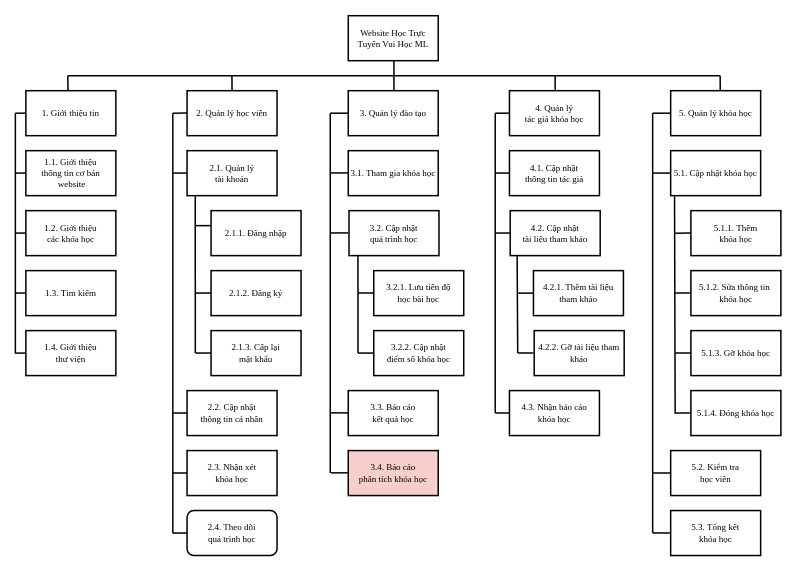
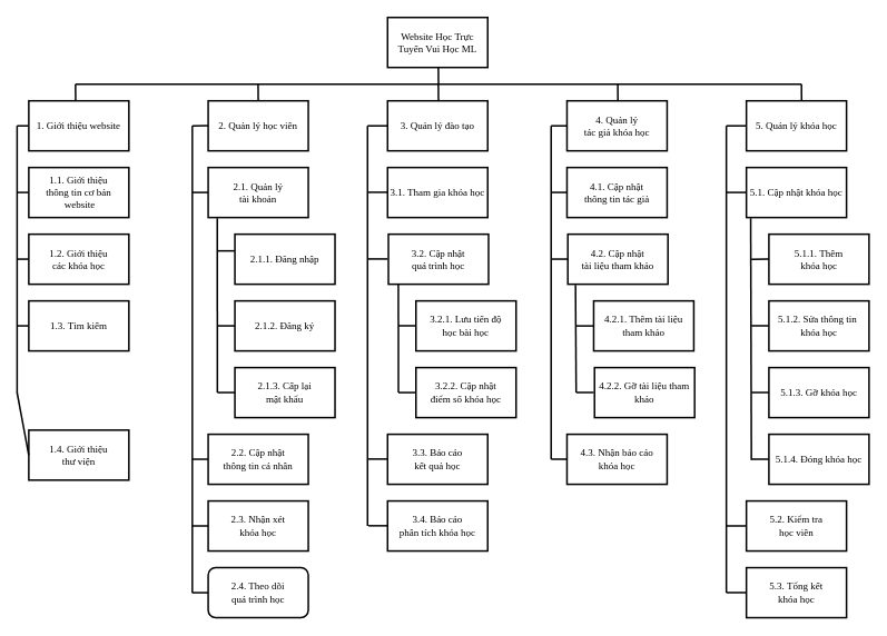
  <mxCell id="0" />
  <mxCell id="1" parent="0" />
  <mxCell id="2" value="Website Học Trực Tuyến Vui Học ML" style="rounded=0;whiteSpace=wrap;html=1;strokeWidth=2;fontFamily=Times New Roman;" vertex="1" parent="1"><mxGeometry x="464" y="20" width="120" height="60" as="geometry" /></mxCell>
- <mxCell id="3" value="1. Giới thiệu tin" style="rounded=0;whiteSpace=wrap;html=1;strokeWidth=2;fontFamily=Times New Roman;" vertex="1" parent="1"><mxGeometry x="34" y="120" width="120" height="60" as="geometry" /></mxCell>
+ <mxCell id="3" value="1. Giới thiệu website" style="rounded=0;whiteSpace=wrap;html=1;strokeWidth=2;fontFamily=Times New Roman;" vertex="1" parent="1"><mxGeometry x="34" y="120" width="120" height="60" as="geometry" /></mxCell>
  <mxCell id="4" value="2. Quản lý học viên" style="rounded=0;whiteSpace=wrap;html=1;strokeWidth=2;fontFamily=Times New Roman;" vertex="1" parent="1"><mxGeometry x="249" y="120" width="120" height="60" as="geometry" /></mxCell>
  <mxCell id="5" value="3. Quản lý đào tạo" style="rounded=0;whiteSpace=wrap;html=1;strokeWidth=2;fontFamily=Times New Roman;" vertex="1" parent="1"><mxGeometry x="464" y="120" width="120" height="60" as="geometry" /></mxCell>
  <mxCell id="6" value="4. Quản lý&lt;br&gt;tác giả khóa học" style="rounded=0;whiteSpace=wrap;html=1;strokeWidth=2;fontFamily=Times New Roman;" vertex="1" parent="1"><mxGeometry x="679" y="120" width="120" height="60" as="geometry" /></mxCell>
  <mxCell id="7" value="5. Quản lý khóa học" style="rounded=0;whiteSpace=wrap;html=1;strokeWidth=2;fontFamily=Times New Roman;" vertex="1" parent="1"><mxGeometry x="894" y="120" width="120" height="60" as="geometry" /></mxCell>
  <mxCell id="8" value="1.1. Giới thiệu &lt;br&gt;thông tin cơ bản&lt;br&gt;&amp;nbsp;website" style="rounded=0;whiteSpace=wrap;html=1;strokeWidth=2;fontFamily=Times New Roman;" vertex="1" parent="1"><mxGeometry x="34" y="200" width="120" height="60" as="geometry" /></mxCell>
  <mxCell id="9" value="1.2. Giới thiệu &lt;br&gt;các khóa học" style="rounded=0;whiteSpace=wrap;html=1;strokeWidth=2;fontFamily=Times New Roman;" vertex="1" parent="1"><mxGeometry x="34" y="280" width="120" height="60" as="geometry" /></mxCell>
  <mxCell id="10" value="1.3. Tìm kiếm" style="rounded=0;whiteSpace=wrap;html=1;strokeWidth=2;fontFamily=Times New Roman;" vertex="1" parent="1"><mxGeometry x="34" y="360" width="120" height="60" as="geometry" /></mxCell>
- <mxCell id="11" value="1.4. Giới thiệu &lt;br&gt;thư viện" style="rounded=0;whiteSpace=wrap;html=1;strokeWidth=2;fontFamily=Times New Roman;" vertex="1" parent="1"><mxGeometry x="34" y="440" width="120" height="60" as="geometry" /></mxCell>
+ <mxCell id="11" value="1.4. Giới thiệu &lt;br&gt;thư viện" style="rounded=0;whiteSpace=wrap;html=1;strokeWidth=2;fontFamily=Times New Roman;" vertex="1" parent="1"><mxGeometry x="34" y="515" width="120" height="60" as="geometry" /></mxCell>
  <mxCell id="12" value="2.1. Quản lý &lt;br&gt;tài khoản" style="rounded=0;whiteSpace=wrap;html=1;strokeWidth=2;fontFamily=Times New Roman;" vertex="1" parent="1"><mxGeometry x="249" y="200" width="120" height="60" as="geometry" /></mxCell>
  <mxCell id="13" value="2.1.1. Đăng nhập" style="rounded=0;whiteSpace=wrap;html=1;strokeWidth=2;fontFamily=Times New Roman;" vertex="1" parent="1"><mxGeometry x="281" y="280" width="120" height="60" as="geometry" /></mxCell>
  <mxCell id="14" value="2.1.2. Đăng ký" style="rounded=0;whiteSpace=wrap;html=1;strokeWidth=2;fontFamily=Times New Roman;" vertex="1" parent="1"><mxGeometry x="281" y="360" width="120" height="60" as="geometry" /></mxCell>
  <mxCell id="15" value="2.1.3. Cấp lại &lt;br&gt;mật khẩu" style="rounded=0;whiteSpace=wrap;html=1;strokeWidth=2;fontFamily=Times New Roman;" vertex="1" parent="1"><mxGeometry x="281" y="440" width="120" height="60" as="geometry" /></mxCell>
  <mxCell id="16" value="2.2. Cập nhật &lt;br&gt;thông tin cá nhân" style="rounded=0;whiteSpace=wrap;html=1;strokeWidth=2;fontFamily=Times New Roman;" vertex="1" parent="1"><mxGeometry x="249" y="520" width="120" height="60" as="geometry" /></mxCell>
  <mxCell id="17" value="2.3. Nhận xét &lt;br&gt;khóa học" style="rounded=0;whiteSpace=wrap;html=1;strokeWidth=2;fontFamily=Times New Roman;" vertex="1" parent="1"><mxGeometry x="249" y="600" width="120" height="60" as="geometry" /></mxCell>
  <mxCell id="18" value="2.4. Theo dõi &lt;br&gt;quá trình học" style="whiteSpace=wrap;html=1;strokeWidth=2;fontFamily=Times New Roman;rounded=1;" vertex="1" parent="1"><mxGeometry x="249" y="680" width="120" height="60" as="geometry" /></mxCell>
  <mxCell id="19" value="3.2. Cập nhật &lt;br&gt;quá trình học" style="rounded=0;whiteSpace=wrap;html=1;strokeWidth=2;fontFamily=Times New Roman;" vertex="1" parent="1"><mxGeometry x="465" y="280" width="120" height="60" as="geometry" /></mxCell>
  <mxCell id="20" value="3.1. Tham gia khóa học" style="rounded=0;whiteSpace=wrap;html=1;strokeWidth=2;fontFamily=Times New Roman;" vertex="1" parent="1"><mxGeometry x="464" y="200" width="120" height="60" as="geometry" /></mxCell>
  <mxCell id="21" value="3.2.1. Lưu tiến độ &lt;br&gt;học bài học" style="rounded=0;whiteSpace=wrap;html=1;strokeWidth=2;fontFamily=Times New Roman;" vertex="1" parent="1"><mxGeometry x="498" y="360" width="120" height="60" as="geometry" /></mxCell>
  <mxCell id="22" value="3.2.2. Cập nhật &lt;br&gt;điểm số khóa học" style="rounded=0;whiteSpace=wrap;html=1;strokeWidth=2;fontFamily=Times New Roman;" vertex="1" parent="1"><mxGeometry x="498" y="440" width="120" height="60" as="geometry" /></mxCell>
  <mxCell id="23" value="4.2. Cập nhật &lt;br&gt;tài liệu tham khảo" style="rounded=0;whiteSpace=wrap;html=1;strokeWidth=2;fontFamily=Times New Roman;" vertex="1" parent="1"><mxGeometry x="680" y="280" width="120" height="60" as="geometry" /></mxCell>
  <mxCell id="24" value="4.1. Cập nhật &lt;br&gt;thông tin tác giả" style="rounded=0;whiteSpace=wrap;html=1;strokeWidth=2;fontFamily=Times New Roman;" vertex="1" parent="1"><mxGeometry x="679" y="200" width="120" height="60" as="geometry" /></mxCell>
  <mxCell id="25" value="4.2.1. Thêm tài liệu tham khảo" style="rounded=0;whiteSpace=wrap;html=1;strokeWidth=2;fontFamily=Times New Roman;" vertex="1" parent="1"><mxGeometry x="711" y="360" width="120" height="60" as="geometry" /></mxCell>
  <mxCell id="26" value="3.3. Báo cáo &lt;br&gt;kết quả&amp;nbsp;học" style="rounded=0;whiteSpace=wrap;html=1;strokeWidth=2;fontFamily=Times New Roman;" vertex="1" parent="1"><mxGeometry x="464" y="520" width="120" height="60" as="geometry" /></mxCell>
- <mxCell id="27" value="3.4. Báo cáo &lt;br&gt;phân tích khóa học" style="rounded=0;whiteSpace=wrap;html=1;strokeWidth=2;fontFamily=Times New Roman;fillColor=#f8cecc;" vertex="1" parent="1"><mxGeometry x="464" y="600" width="120" height="60" as="geometry" /></mxCell>
+ <mxCell id="27" value="3.4. Báo cáo &lt;br&gt;phân tích khóa học" style="rounded=0;whiteSpace=wrap;html=1;strokeWidth=2;fontFamily=Times New Roman;" vertex="1" parent="1"><mxGeometry x="464" y="600" width="120" height="60" as="geometry" /></mxCell>
  <mxCell id="28" value="4.3. Nhận báo cáo&lt;br&gt;khóa học" style="rounded=0;whiteSpace=wrap;html=1;strokeWidth=2;fontFamily=Times New Roman;" vertex="1" parent="1"><mxGeometry x="679" y="520" width="120" height="60" as="geometry" /></mxCell>
  <mxCell id="29" value="4.2.2. Gỡ tài liệu tham khảo" style="rounded=0;whiteSpace=wrap;html=1;strokeWidth=2;fontFamily=Times New Roman;" vertex="1" parent="1"><mxGeometry x="712" y="440" width="120" height="60" as="geometry" /></mxCell>
  <mxCell id="30" value="5.1. Cập nhật khóa học" style="rounded=0;whiteSpace=wrap;html=1;strokeWidth=2;fontFamily=Times New Roman;" vertex="1" parent="1"><mxGeometry x="894" y="200" width="120" height="60" as="geometry" /></mxCell>
  <mxCell id="31" value="5.1.2. Sửa thông tin&amp;nbsp;&lt;br&gt;khóa học" style="rounded=0;whiteSpace=wrap;html=1;strokeWidth=2;fontFamily=Times New Roman;" vertex="1" parent="1"><mxGeometry x="921" y="360" width="120" height="60" as="geometry" /></mxCell>
  <mxCell id="32" value="5.1.1. Thêm &lt;br&gt;khóa học" style="rounded=0;whiteSpace=wrap;html=1;strokeWidth=2;fontFamily=Times New Roman;" vertex="1" parent="1"><mxGeometry x="921" y="280" width="120" height="60" as="geometry" /></mxCell>
  <mxCell id="33" value="5.1.3. Gỡ khóa học" style="rounded=0;whiteSpace=wrap;html=1;strokeWidth=2;fontFamily=Times New Roman;" vertex="1" parent="1"><mxGeometry x="921" y="440" width="120" height="60" as="geometry" /></mxCell>
  <mxCell id="34" value="5.1.4. Đóng khóa học" style="rounded=0;whiteSpace=wrap;html=1;strokeWidth=2;fontFamily=Times New Roman;" vertex="1" parent="1"><mxGeometry x="921" y="520" width="120" height="60" as="geometry" /></mxCell>
  <mxCell id="35" value="5.2. Kiểm tra &lt;br&gt;học viên" style="rounded=0;whiteSpace=wrap;html=1;strokeWidth=2;fontFamily=Times New Roman;" vertex="1" parent="1"><mxGeometry x="894" y="600" width="120" height="60" as="geometry" /></mxCell>
  <mxCell id="36" value="5.3. Tổng kết &lt;br&gt;khóa học" style="rounded=0;whiteSpace=wrap;html=1;strokeWidth=2;fontFamily=Times New Roman;" vertex="1" parent="1"><mxGeometry x="894" y="680" width="120" height="60" as="geometry" /></mxCell>
  <mxCell id="37" value="" style="endArrow=none;html=1;strokeWidth=2;fontFamily=Times New Roman;" edge="1" parent="1"><mxGeometry width="50" height="50" relative="1" as="geometry"><mxPoint x="90" y="100" as="sourcePoint" /><mxPoint x="960" y="100" as="targetPoint" /></mxGeometry></mxCell>
  <mxCell id="38" value="" style="endArrow=none;html=1;exitX=0.468;exitY=-0.003;exitDx=0;exitDy=0;exitPerimeter=0;strokeWidth=2;fontFamily=Times New Roman;" edge="1" parent="1" source="3"><mxGeometry width="50" height="50" relative="1" as="geometry"><mxPoint x="210" y="180" as="sourcePoint" /><mxPoint x="90" y="100" as="targetPoint" /></mxGeometry></mxCell>
  <mxCell id="39" value="" style="endArrow=none;html=1;exitX=0.468;exitY=-0.003;exitDx=0;exitDy=0;exitPerimeter=0;strokeWidth=2;fontFamily=Times New Roman;" edge="1" parent="1"><mxGeometry width="50" height="50" relative="1" as="geometry"><mxPoint x="309.01" y="120" as="sourcePoint" /><mxPoint x="308.85" y="100.18" as="targetPoint" /></mxGeometry></mxCell>
  <mxCell id="40" value="" style="endArrow=none;html=1;exitX=0.468;exitY=-0.003;exitDx=0;exitDy=0;exitPerimeter=0;strokeWidth=2;fontFamily=Times New Roman;" edge="1" parent="1"><mxGeometry width="50" height="50" relative="1" as="geometry"><mxPoint x="525.01" y="120" as="sourcePoint" /><mxPoint x="524.85" y="100.18" as="targetPoint" /></mxGeometry></mxCell>
  <mxCell id="41" value="" style="endArrow=none;html=1;exitX=0.468;exitY=-0.003;exitDx=0;exitDy=0;exitPerimeter=0;strokeWidth=2;fontFamily=Times New Roman;" edge="1" parent="1"><mxGeometry width="50" height="50" relative="1" as="geometry"><mxPoint x="525.01" y="99.82" as="sourcePoint" /><mxPoint x="524.85" y="80" as="targetPoint" /></mxGeometry></mxCell>
  <mxCell id="42" value="" style="endArrow=none;html=1;exitX=0.468;exitY=-0.003;exitDx=0;exitDy=0;exitPerimeter=0;strokeWidth=2;fontFamily=Times New Roman;" edge="1" parent="1"><mxGeometry width="50" height="50" relative="1" as="geometry"><mxPoint x="740.01" y="120" as="sourcePoint" /><mxPoint x="739.85" y="100.18" as="targetPoint" /></mxGeometry></mxCell>
  <mxCell id="43" value="" style="endArrow=none;html=1;exitX=0.468;exitY=-0.003;exitDx=0;exitDy=0;exitPerimeter=0;strokeWidth=2;fontFamily=Times New Roman;" edge="1" parent="1"><mxGeometry width="50" height="50" relative="1" as="geometry"><mxPoint x="960.16" y="120" as="sourcePoint" /><mxPoint x="960" y="100.18" as="targetPoint" /></mxGeometry></mxCell>
  <mxCell id="44" value="" style="endArrow=none;html=1;entryX=0;entryY=0.5;entryDx=0;entryDy=0;strokeWidth=2;fontFamily=Times New Roman;" edge="1" parent="1" target="3"><mxGeometry width="50" height="50" relative="1" as="geometry"><mxPoint x="20" y="150" as="sourcePoint" /><mxPoint x="140" y="110" as="targetPoint" /></mxGeometry></mxCell>
  <mxCell id="45" value="" style="endArrow=none;html=1;strokeWidth=2;fontFamily=Times New Roman;" edge="1" parent="1"><mxGeometry width="50" height="50" relative="1" as="geometry"><mxPoint x="20" y="470.714" as="sourcePoint" /><mxPoint x="20" y="150" as="targetPoint" /></mxGeometry></mxCell>
  <mxCell id="46" value="" style="endArrow=none;html=1;exitX=0;exitY=0.5;exitDx=0;exitDy=0;strokeWidth=2;fontFamily=Times New Roman;" edge="1" parent="1" source="11"><mxGeometry width="50" height="50" relative="1" as="geometry"><mxPoint x="90" y="480" as="sourcePoint" /><mxPoint x="20" y="470" as="targetPoint" /></mxGeometry></mxCell>
  <mxCell id="47" value="" style="endArrow=none;html=1;exitX=0;exitY=0.5;exitDx=0;exitDy=0;strokeWidth=2;fontFamily=Times New Roman;" edge="1" parent="1"><mxGeometry width="50" height="50" relative="1" as="geometry"><mxPoint x="34" y="389.91" as="sourcePoint" /><mxPoint x="20" y="389.91" as="targetPoint" /></mxGeometry></mxCell>
  <mxCell id="48" value="" style="endArrow=none;html=1;exitX=0;exitY=0.5;exitDx=0;exitDy=0;strokeWidth=2;fontFamily=Times New Roman;" edge="1" parent="1"><mxGeometry width="50" height="50" relative="1" as="geometry"><mxPoint x="34" y="309.91" as="sourcePoint" /><mxPoint x="20" y="309.91" as="targetPoint" /></mxGeometry></mxCell>
  <mxCell id="49" value="" style="endArrow=none;html=1;exitX=0;exitY=0.5;exitDx=0;exitDy=0;strokeWidth=2;fontFamily=Times New Roman;" edge="1" parent="1"><mxGeometry width="50" height="50" relative="1" as="geometry"><mxPoint x="34" y="229.91" as="sourcePoint" /><mxPoint x="20" y="229.91" as="targetPoint" /></mxGeometry></mxCell>
  <mxCell id="50" value="" style="endArrow=none;html=1;exitX=0;exitY=0.5;exitDx=0;exitDy=0;strokeWidth=2;fontFamily=Times New Roman;" edge="1" parent="1"><mxGeometry width="50" height="50" relative="1" as="geometry"><mxPoint x="249" y="149.91" as="sourcePoint" /><mxPoint x="230" y="150" as="targetPoint" /></mxGeometry></mxCell>
  <mxCell id="51" value="" style="endArrow=none;html=1;strokeWidth=2;fontFamily=Times New Roman;" edge="1" parent="1"><mxGeometry width="50" height="50" relative="1" as="geometry"><mxPoint x="230" y="710.172" as="sourcePoint" /><mxPoint x="230" y="150" as="targetPoint" /></mxGeometry></mxCell>
  <mxCell id="52" value="" style="endArrow=none;html=1;entryX=0;entryY=0.5;entryDx=0;entryDy=0;strokeWidth=2;fontFamily=Times New Roman;" edge="1" parent="1" target="18"><mxGeometry width="50" height="50" relative="1" as="geometry"><mxPoint x="230" y="710" as="sourcePoint" /><mxPoint x="300" y="690" as="targetPoint" /></mxGeometry></mxCell>
  <mxCell id="53" value="" style="endArrow=none;html=1;entryX=0;entryY=0.5;entryDx=0;entryDy=0;strokeWidth=2;fontFamily=Times New Roman;" edge="1" parent="1"><mxGeometry width="50" height="50" relative="1" as="geometry"><mxPoint x="230" y="629.91" as="sourcePoint" /><mxPoint x="249" y="629.91" as="targetPoint" /></mxGeometry></mxCell>
  <mxCell id="54" value="" style="endArrow=none;html=1;entryX=0;entryY=0.5;entryDx=0;entryDy=0;strokeWidth=2;fontFamily=Times New Roman;" edge="1" parent="1"><mxGeometry width="50" height="50" relative="1" as="geometry"><mxPoint x="230" y="549.91" as="sourcePoint" /><mxPoint x="249" y="549.91" as="targetPoint" /></mxGeometry></mxCell>
  <mxCell id="55" value="" style="endArrow=none;html=1;entryX=0;entryY=0.5;entryDx=0;entryDy=0;strokeWidth=2;fontFamily=Times New Roman;" edge="1" parent="1"><mxGeometry width="50" height="50" relative="1" as="geometry"><mxPoint x="230" y="229.91" as="sourcePoint" /><mxPoint x="249" y="229.91" as="targetPoint" /></mxGeometry></mxCell>
  <mxCell id="56" value="" style="endArrow=none;html=1;entryX=0;entryY=0.5;entryDx=0;entryDy=0;strokeWidth=2;fontFamily=Times New Roman;" edge="1" parent="1"><mxGeometry width="50" height="50" relative="1" as="geometry"><mxPoint x="260" y="300" as="sourcePoint" /><mxPoint x="281" y="300" as="targetPoint" /></mxGeometry></mxCell>
  <mxCell id="57" value="" style="endArrow=none;html=1;entryX=0;entryY=0.5;entryDx=0;entryDy=0;strokeWidth=2;fontFamily=Times New Roman;" edge="1" parent="1"><mxGeometry width="50" height="50" relative="1" as="geometry"><mxPoint x="260" y="389.91" as="sourcePoint" /><mxPoint x="281" y="389.91" as="targetPoint" /></mxGeometry></mxCell>
  <mxCell id="58" value="" style="endArrow=none;html=1;entryX=0;entryY=0.5;entryDx=0;entryDy=0;strokeWidth=2;fontFamily=Times New Roman;" edge="1" parent="1"><mxGeometry width="50" height="50" relative="1" as="geometry"><mxPoint x="260" y="469.91" as="sourcePoint" /><mxPoint x="281" y="469.91" as="targetPoint" /></mxGeometry></mxCell>
  <mxCell id="59" value="" style="endArrow=none;html=1;exitX=0.091;exitY=1.016;exitDx=0;exitDy=0;exitPerimeter=0;strokeWidth=2;fontFamily=Times New Roman;" edge="1" parent="1" source="12"><mxGeometry width="50" height="50" relative="1" as="geometry"><mxPoint x="250" y="480" as="sourcePoint" /><mxPoint x="260" y="470" as="targetPoint" /></mxGeometry></mxCell>
  <mxCell id="60" value="" style="endArrow=none;html=1;entryX=0;entryY=0.5;entryDx=0;entryDy=0;strokeWidth=2;fontFamily=Times New Roman;" edge="1" parent="1"><mxGeometry width="50" height="50" relative="1" as="geometry"><mxPoint x="477" y="389.83" as="sourcePoint" /><mxPoint x="498" y="389.83" as="targetPoint" /></mxGeometry></mxCell>
  <mxCell id="61" value="" style="endArrow=none;html=1;entryX=0;entryY=0.5;entryDx=0;entryDy=0;strokeWidth=2;fontFamily=Times New Roman;" edge="1" parent="1"><mxGeometry width="50" height="50" relative="1" as="geometry"><mxPoint x="477" y="469.95" as="sourcePoint" /><mxPoint x="498" y="469.95" as="targetPoint" /></mxGeometry></mxCell>
  <mxCell id="62" value="" style="endArrow=none;html=1;exitX=0.091;exitY=1.016;exitDx=0;exitDy=0;exitPerimeter=0;strokeWidth=2;fontFamily=Times New Roman;" edge="1" parent="1"><mxGeometry width="50" height="50" relative="1" as="geometry"><mxPoint x="476.92" y="340" as="sourcePoint" /><mxPoint x="477" y="470" as="targetPoint" /></mxGeometry></mxCell>
  <mxCell id="63" value="" style="endArrow=none;html=1;strokeWidth=2;fontFamily=Times New Roman;" edge="1" parent="1"><mxGeometry width="50" height="50" relative="1" as="geometry"><mxPoint x="440" y="630" as="sourcePoint" /><mxPoint x="440" y="150" as="targetPoint" /></mxGeometry></mxCell>
  <mxCell id="64" value="" style="endArrow=none;html=1;entryX=0;entryY=0.5;entryDx=0;entryDy=0;strokeWidth=2;fontFamily=Times New Roman;" edge="1" parent="1" target="5"><mxGeometry width="50" height="50" relative="1" as="geometry"><mxPoint x="440" y="150" as="sourcePoint" /><mxPoint x="560" y="220" as="targetPoint" /></mxGeometry></mxCell>
  <mxCell id="65" value="" style="endArrow=none;html=1;entryX=0;entryY=0.5;entryDx=0;entryDy=0;strokeWidth=2;fontFamily=Times New Roman;" edge="1" parent="1"><mxGeometry width="50" height="50" relative="1" as="geometry"><mxPoint x="440" y="229.71" as="sourcePoint" /><mxPoint x="464" y="229.71" as="targetPoint" /></mxGeometry></mxCell>
  <mxCell id="66" value="" style="endArrow=none;html=1;entryX=0;entryY=0.5;entryDx=0;entryDy=0;strokeWidth=2;fontFamily=Times New Roman;" edge="1" parent="1"><mxGeometry width="50" height="50" relative="1" as="geometry"><mxPoint x="440" y="309.71" as="sourcePoint" /><mxPoint x="464" y="309.71" as="targetPoint" /></mxGeometry></mxCell>
  <mxCell id="67" value="" style="endArrow=none;html=1;entryX=0;entryY=0.5;entryDx=0;entryDy=0;strokeWidth=2;fontFamily=Times New Roman;" edge="1" parent="1"><mxGeometry width="50" height="50" relative="1" as="geometry"><mxPoint x="441" y="549.71" as="sourcePoint" /><mxPoint x="465" y="549.71" as="targetPoint" /></mxGeometry></mxCell>
  <mxCell id="68" value="" style="endArrow=none;html=1;entryX=0;entryY=0.5;entryDx=0;entryDy=0;strokeWidth=2;fontFamily=Times New Roman;" edge="1" parent="1"><mxGeometry width="50" height="50" relative="1" as="geometry"><mxPoint x="441" y="629.71" as="sourcePoint" /><mxPoint x="465" y="629.71" as="targetPoint" /></mxGeometry></mxCell>
  <mxCell id="69" value="" style="endArrow=none;html=1;strokeWidth=2;fontFamily=Times New Roman;" edge="1" parent="1"><mxGeometry width="50" height="50" relative="1" as="geometry"><mxPoint x="660" y="550" as="sourcePoint" /><mxPoint x="660" y="150" as="targetPoint" /></mxGeometry></mxCell>
  <mxCell id="70" value="" style="endArrow=none;html=1;entryX=0;entryY=0.5;entryDx=0;entryDy=0;strokeWidth=2;fontFamily=Times New Roman;" edge="1" parent="1" target="6"><mxGeometry width="50" height="50" relative="1" as="geometry"><mxPoint x="660" y="150" as="sourcePoint" /><mxPoint x="710" y="90" as="targetPoint" /></mxGeometry></mxCell>
  <mxCell id="71" value="" style="endArrow=none;html=1;entryX=0;entryY=0.5;entryDx=0;entryDy=0;strokeWidth=2;fontFamily=Times New Roman;" edge="1" parent="1"><mxGeometry width="50" height="50" relative="1" as="geometry"><mxPoint x="660" y="229.87" as="sourcePoint" /><mxPoint x="679" y="229.87" as="targetPoint" /></mxGeometry></mxCell>
  <mxCell id="72" value="" style="endArrow=none;html=1;entryX=0;entryY=0.5;entryDx=0;entryDy=0;strokeWidth=2;fontFamily=Times New Roman;" edge="1" parent="1"><mxGeometry width="50" height="50" relative="1" as="geometry"><mxPoint x="661" y="309.87" as="sourcePoint" /><mxPoint x="680" y="309.87" as="targetPoint" /></mxGeometry></mxCell>
  <mxCell id="73" value="" style="endArrow=none;html=1;entryX=0;entryY=0.5;entryDx=0;entryDy=0;strokeWidth=2;fontFamily=Times New Roman;" edge="1" parent="1"><mxGeometry width="50" height="50" relative="1" as="geometry"><mxPoint x="660" y="549.87" as="sourcePoint" /><mxPoint x="679" y="549.87" as="targetPoint" /></mxGeometry></mxCell>
  <mxCell id="74" value="" style="endArrow=none;html=1;entryX=0.077;entryY=1.012;entryDx=0;entryDy=0;entryPerimeter=0;strokeWidth=2;fontFamily=Times New Roman;" edge="1" parent="1" target="23"><mxGeometry width="50" height="50" relative="1" as="geometry"><mxPoint x="690" y="470" as="sourcePoint" /><mxPoint x="710" y="360" as="targetPoint" /></mxGeometry></mxCell>
  <mxCell id="75" value="" style="endArrow=none;html=1;entryX=0;entryY=0.5;entryDx=0;entryDy=0;strokeWidth=2;fontFamily=Times New Roman;" edge="1" parent="1" target="25"><mxGeometry width="50" height="50" relative="1" as="geometry"><mxPoint x="690" y="390" as="sourcePoint" /><mxPoint x="740" y="390" as="targetPoint" /></mxGeometry></mxCell>
  <mxCell id="76" value="" style="endArrow=none;html=1;entryX=0;entryY=0.5;entryDx=0;entryDy=0;strokeWidth=2;fontFamily=Times New Roman;" edge="1" parent="1"><mxGeometry width="50" height="50" relative="1" as="geometry"><mxPoint x="690" y="469.84" as="sourcePoint" /><mxPoint x="711" y="469.84" as="targetPoint" /></mxGeometry></mxCell>
  <mxCell id="77" value="" style="endArrow=none;html=1;strokeWidth=2;fontFamily=Times New Roman;" edge="1" parent="1"><mxGeometry width="50" height="50" relative="1" as="geometry"><mxPoint x="870" y="710" as="sourcePoint" /><mxPoint x="870" y="150" as="targetPoint" /></mxGeometry></mxCell>
  <mxCell id="78" value="" style="endArrow=none;html=1;entryX=0;entryY=0.5;entryDx=0;entryDy=0;strokeWidth=2;fontFamily=Times New Roman;" edge="1" parent="1" target="7"><mxGeometry width="50" height="50" relative="1" as="geometry"><mxPoint x="870" y="150" as="sourcePoint" /><mxPoint x="930" y="140" as="targetPoint" /></mxGeometry></mxCell>
  <mxCell id="79" value="" style="endArrow=none;html=1;entryX=0;entryY=0.5;entryDx=0;entryDy=0;strokeWidth=2;fontFamily=Times New Roman;" edge="1" parent="1"><mxGeometry width="50" height="50" relative="1" as="geometry"><mxPoint x="870" y="229.9" as="sourcePoint" /><mxPoint x="894" y="229.9" as="targetPoint" /></mxGeometry></mxCell>
  <mxCell id="80" value="" style="endArrow=none;html=1;entryX=0;entryY=0.5;entryDx=0;entryDy=0;strokeWidth=2;fontFamily=Times New Roman;" edge="1" parent="1"><mxGeometry width="50" height="50" relative="1" as="geometry"><mxPoint x="870" y="629.9" as="sourcePoint" /><mxPoint x="894" y="629.9" as="targetPoint" /></mxGeometry></mxCell>
  <mxCell id="81" value="" style="endArrow=none;html=1;entryX=0;entryY=0.5;entryDx=0;entryDy=0;strokeWidth=2;fontFamily=Times New Roman;" edge="1" parent="1"><mxGeometry width="50" height="50" relative="1" as="geometry"><mxPoint x="870" y="709.9" as="sourcePoint" /><mxPoint x="894" y="709.9" as="targetPoint" /></mxGeometry></mxCell>
  <mxCell id="82" value="" style="endArrow=none;html=1;entryX=0;entryY=0.5;entryDx=0;entryDy=0;strokeWidth=2;fontFamily=Times New Roman;" edge="1" parent="1"><mxGeometry width="50" height="50" relative="1" as="geometry"><mxPoint x="900" y="310" as="sourcePoint" /><mxPoint x="921" y="309.9" as="targetPoint" /></mxGeometry></mxCell>
  <mxCell id="83" value="" style="endArrow=none;html=1;entryX=0;entryY=0.5;entryDx=0;entryDy=0;strokeWidth=2;fontFamily=Times New Roman;" edge="1" parent="1"><mxGeometry width="50" height="50" relative="1" as="geometry"><mxPoint x="900" y="390" as="sourcePoint" /><mxPoint x="921" y="389.9" as="targetPoint" /></mxGeometry></mxCell>
  <mxCell id="84" value="" style="endArrow=none;html=1;entryX=0;entryY=0.5;entryDx=0;entryDy=0;strokeWidth=2;fontFamily=Times New Roman;" edge="1" parent="1"><mxGeometry width="50" height="50" relative="1" as="geometry"><mxPoint x="900" y="470" as="sourcePoint" /><mxPoint x="921" y="469.9" as="targetPoint" /></mxGeometry></mxCell>
  <mxCell id="85" value="" style="endArrow=none;html=1;entryX=0;entryY=0.5;entryDx=0;entryDy=0;strokeWidth=2;fontFamily=Times New Roman;" edge="1" parent="1"><mxGeometry width="50" height="50" relative="1" as="geometry"><mxPoint x="900" y="550" as="sourcePoint" /><mxPoint x="921" y="549.9" as="targetPoint" /></mxGeometry></mxCell>
  <mxCell id="86" value="" style="endArrow=none;html=1;entryX=0.043;entryY=1.013;entryDx=0;entryDy=0;entryPerimeter=0;strokeWidth=2;fontFamily=Times New Roman;" edge="1" parent="1" target="30"><mxGeometry width="50" height="50" relative="1" as="geometry"><mxPoint x="900" y="550.825" as="sourcePoint" /><mxPoint x="930" y="430" as="targetPoint" /></mxGeometry></mxCell>
